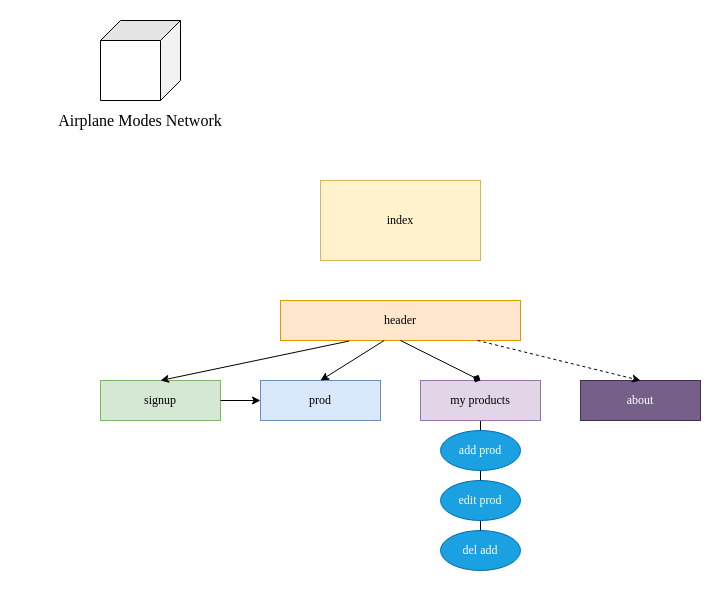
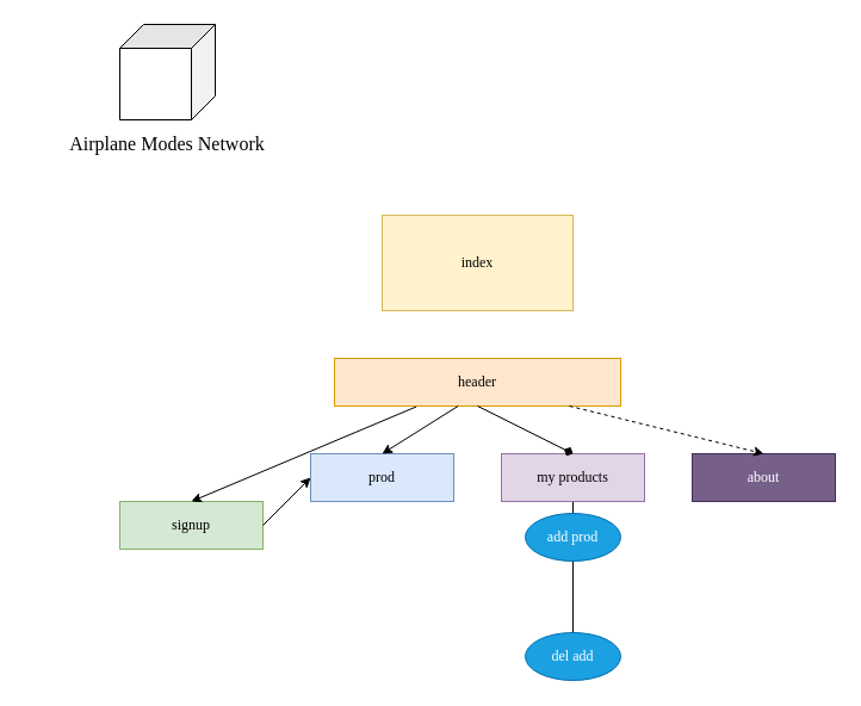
  <mxCell id="0" />
  <mxCell id="1" parent="0" />
  <mxCell id="2" value="" style="shape=cube;whiteSpace=wrap;html=1;boundedLbl=1;backgroundOutline=1;darkOpacity=0.05;darkOpacity2=0.1;direction=south;labelBackgroundColor=none;labelBorderColor=none;flipV=0;flipH=0;" vertex="1" parent="1"><mxGeometry x="100" y="20" width="80" height="80" as="geometry" /></mxCell>
  <mxCell id="3" value="" style="endArrow=none;html=1;strokeWidth=1;exitX=0.5;exitY=1;exitDx=0;exitDy=0;entryX=0.5;entryY=1;entryDx=0;entryDy=0;rounded=0;fontFamily=Ubuntu;fontSource=https%3A%2F%2Ffonts.googleapis.com%2Fcss%3Ffamily%3DUbuntu;" edge="1" parent="1" source="14" target="11"><mxGeometry width="50" height="50" relative="1" as="geometry"><mxPoint x="310" y="400" as="sourcePoint" /><mxPoint x="472" y="424" as="targetPoint" /><Array as="points" /></mxGeometry></mxCell>
  <mxCell id="4" value="header" style="rounded=0;whiteSpace=wrap;html=1;fillColor=#ffe6cc;strokeColor=#d79b00;fontFamily=Ubuntu;fontSource=https%3A%2F%2Ffonts.googleapis.com%2Fcss%3Ffamily%3DUbuntu;" vertex="1" parent="1"><mxGeometry x="280" y="300" width="240" height="40" as="geometry" /></mxCell>
- <mxCell id="5" value="signup" style="rounded=0;whiteSpace=wrap;html=1;fillColor=#d5e8d4;strokeColor=#82b366;fontFamily=Ubuntu;fontSource=https%3A%2F%2Ffonts.googleapis.com%2Fcss%3Ffamily%3DUbuntu;" vertex="1" parent="1"><mxGeometry x="100" y="380" width="120" height="40" as="geometry" /></mxCell>
+ <mxCell id="5" value="signup" style="rounded=0;whiteSpace=wrap;html=1;fillColor=#d5e8d4;strokeColor=#82b366;fontFamily=Ubuntu;fontSource=https%3A%2F%2Ffonts.googleapis.com%2Fcss%3Ffamily%3DUbuntu;" vertex="1" parent="1"><mxGeometry x="100" y="420" width="120" height="40" as="geometry" /></mxCell>
  <mxCell id="6" value="prod" style="rounded=0;whiteSpace=wrap;html=1;fillColor=#dae8fc;strokeColor=#6c8ebf;fontFamily=Ubuntu;fontSource=https%3A%2F%2Ffonts.googleapis.com%2Fcss%3Ffamily%3DUbuntu;" vertex="1" parent="1"><mxGeometry x="260" y="380" width="120" height="40" as="geometry" /></mxCell>
  <mxCell id="7" value="" style="endArrow=classic;html=1;entryX=0.5;entryY=0;entryDx=0;entryDy=0;exitX=0.286;exitY=1.013;exitDx=0;exitDy=0;exitPerimeter=0;fontFamily=Ubuntu;fontSource=https%3A%2F%2Ffonts.googleapis.com%2Fcss%3Ffamily%3DUbuntu;" edge="1" parent="1" source="4" target="5"><mxGeometry width="50" height="50" relative="1" as="geometry"><mxPoint x="390" y="360" as="sourcePoint" /><mxPoint x="440" y="310" as="targetPoint" /></mxGeometry></mxCell>
  <mxCell id="8" value="" style="endArrow=classic;html=1;entryX=0;entryY=0.5;entryDx=0;entryDy=0;exitX=1;exitY=0.5;exitDx=0;exitDy=0;fontFamily=Ubuntu;fontSource=https%3A%2F%2Ffonts.googleapis.com%2Fcss%3Ffamily%3DUbuntu;" edge="1" parent="1" source="5" target="6"><mxGeometry width="50" height="50" relative="1" as="geometry"><mxPoint x="390" y="360" as="sourcePoint" /><mxPoint x="440" y="310" as="targetPoint" /></mxGeometry></mxCell>
  <mxCell id="9" value="" style="endArrow=classic;html=1;exitX=0.432;exitY=1;exitDx=0;exitDy=0;exitPerimeter=0;entryX=0.5;entryY=0;entryDx=0;entryDy=0;fontFamily=Ubuntu;fontSource=https%3A%2F%2Ffonts.googleapis.com%2Fcss%3Ffamily%3DUbuntu;" edge="1" parent="1" source="4" target="6"><mxGeometry width="50" height="50" relative="1" as="geometry"><mxPoint x="390" y="360" as="sourcePoint" /><mxPoint x="440" y="310" as="targetPoint" /></mxGeometry></mxCell>
  <mxCell id="10" value="index" style="rounded=0;whiteSpace=wrap;html=1;fillColor=#fff2cc;strokeColor=#d6b656;fontFamily=Ubuntu;fontSource=https%3A%2F%2Ffonts.googleapis.com%2Fcss%3Ffamily%3DUbuntu;" vertex="1" parent="1"><mxGeometry x="320" y="180" width="160" height="80" as="geometry" /></mxCell>
  <mxCell id="11" value="my products" style="rounded=0;whiteSpace=wrap;html=1;fillColor=#e1d5e7;strokeColor=#9673a6;fontFamily=Ubuntu;fontSource=https%3A%2F%2Ffonts.googleapis.com%2Fcss%3Ffamily%3DUbuntu;" vertex="1" parent="1"><mxGeometry x="420" y="380" width="120" height="40" as="geometry" /></mxCell>
  <mxCell id="12" value="about" style="rounded=0;whiteSpace=wrap;html=1;fillColor=#76608a;strokeColor=#432D57;fontColor=#ffffff;fontFamily=Ubuntu;fontSource=https%3A%2F%2Ffonts.googleapis.com%2Fcss%3Ffamily%3DUbuntu;" vertex="1" parent="1"><mxGeometry x="580" y="380" width="120" height="40" as="geometry" /></mxCell>
  <mxCell id="13" value="add prod" style="ellipse;whiteSpace=wrap;html=1;fillColor=#1ba1e2;strokeColor=#006EAF;fontColor=#ffffff;fontFamily=Ubuntu;fontSource=https%3A%2F%2Ffonts.googleapis.com%2Fcss%3Ffamily%3DUbuntu;" vertex="1" parent="1"><mxGeometry x="440" y="430" width="80" height="40" as="geometry" /></mxCell>
  <mxCell id="14" value="del add" style="ellipse;whiteSpace=wrap;html=1;fillColor=#1ba1e2;strokeColor=#006EAF;fontColor=#ffffff;fontFamily=Ubuntu;fontSource=https%3A%2F%2Ffonts.googleapis.com%2Fcss%3Ffamily%3DUbuntu;" vertex="1" parent="1"><mxGeometry x="440" y="530" width="80" height="40" as="geometry" /></mxCell>
- <mxCell id="15" value="edit prod" style="ellipse;whiteSpace=wrap;html=1;fillColor=#1ba1e2;strokeColor=#006EAF;fontColor=#ffffff;fontFamily=Ubuntu;fontSource=https%3A%2F%2Ffonts.googleapis.com%2Fcss%3Ffamily%3DUbuntu;" vertex="1" parent="1"><mxGeometry x="440" y="480" width="80" height="40" as="geometry" /></mxCell>
  <mxCell id="16" value="" style="endArrow=diamond;html=1;strokeColor=#000000;strokeWidth=1;entryX=0.5;entryY=0;entryDx=0;entryDy=0;exitX=0.5;exitY=1;exitDx=0;exitDy=0;fontFamily=Ubuntu;fontSource=https%3A%2F%2Ffonts.googleapis.com%2Fcss%3Ffamily%3DUbuntu;" edge="1" parent="1" source="4" target="11"><mxGeometry width="50" height="50" relative="1" as="geometry"><mxPoint x="310" y="400" as="sourcePoint" /><mxPoint x="360" y="350" as="targetPoint" /></mxGeometry></mxCell>
  <mxCell id="17" value="" style="endArrow=classic;html=1;strokeColor=#000000;strokeWidth=1;entryX=0.5;entryY=0;entryDx=0;entryDy=0;exitX=0.821;exitY=1;exitDx=0;exitDy=0;exitPerimeter=0;fontFamily=Ubuntu;fontSource=https%3A%2F%2Ffonts.googleapis.com%2Fcss%3Ffamily%3DUbuntu;dashed=1;" edge="1" parent="1" source="4" target="12"><mxGeometry width="50" height="50" relative="1" as="geometry"><mxPoint x="310" y="400" as="sourcePoint" /><mxPoint x="360" y="350" as="targetPoint" /></mxGeometry></mxCell>
  <mxCell id="18" value="&lt;font face=&quot;Ubuntu&quot; data-font-src=&quot;https://fonts.googleapis.com/css?family=Ubuntu&quot; style=&quot;font-size: 16px;&quot;&gt;Airplane Modes Network&lt;/font&gt;" style="text;html=1;strokeColor=none;fillColor=none;align=center;verticalAlign=middle;whiteSpace=wrap;rounded=0;fontSize=16;" vertex="1" parent="1"><mxGeometry x="20" y="110" width="240" height="20" as="geometry" /></mxCell>
